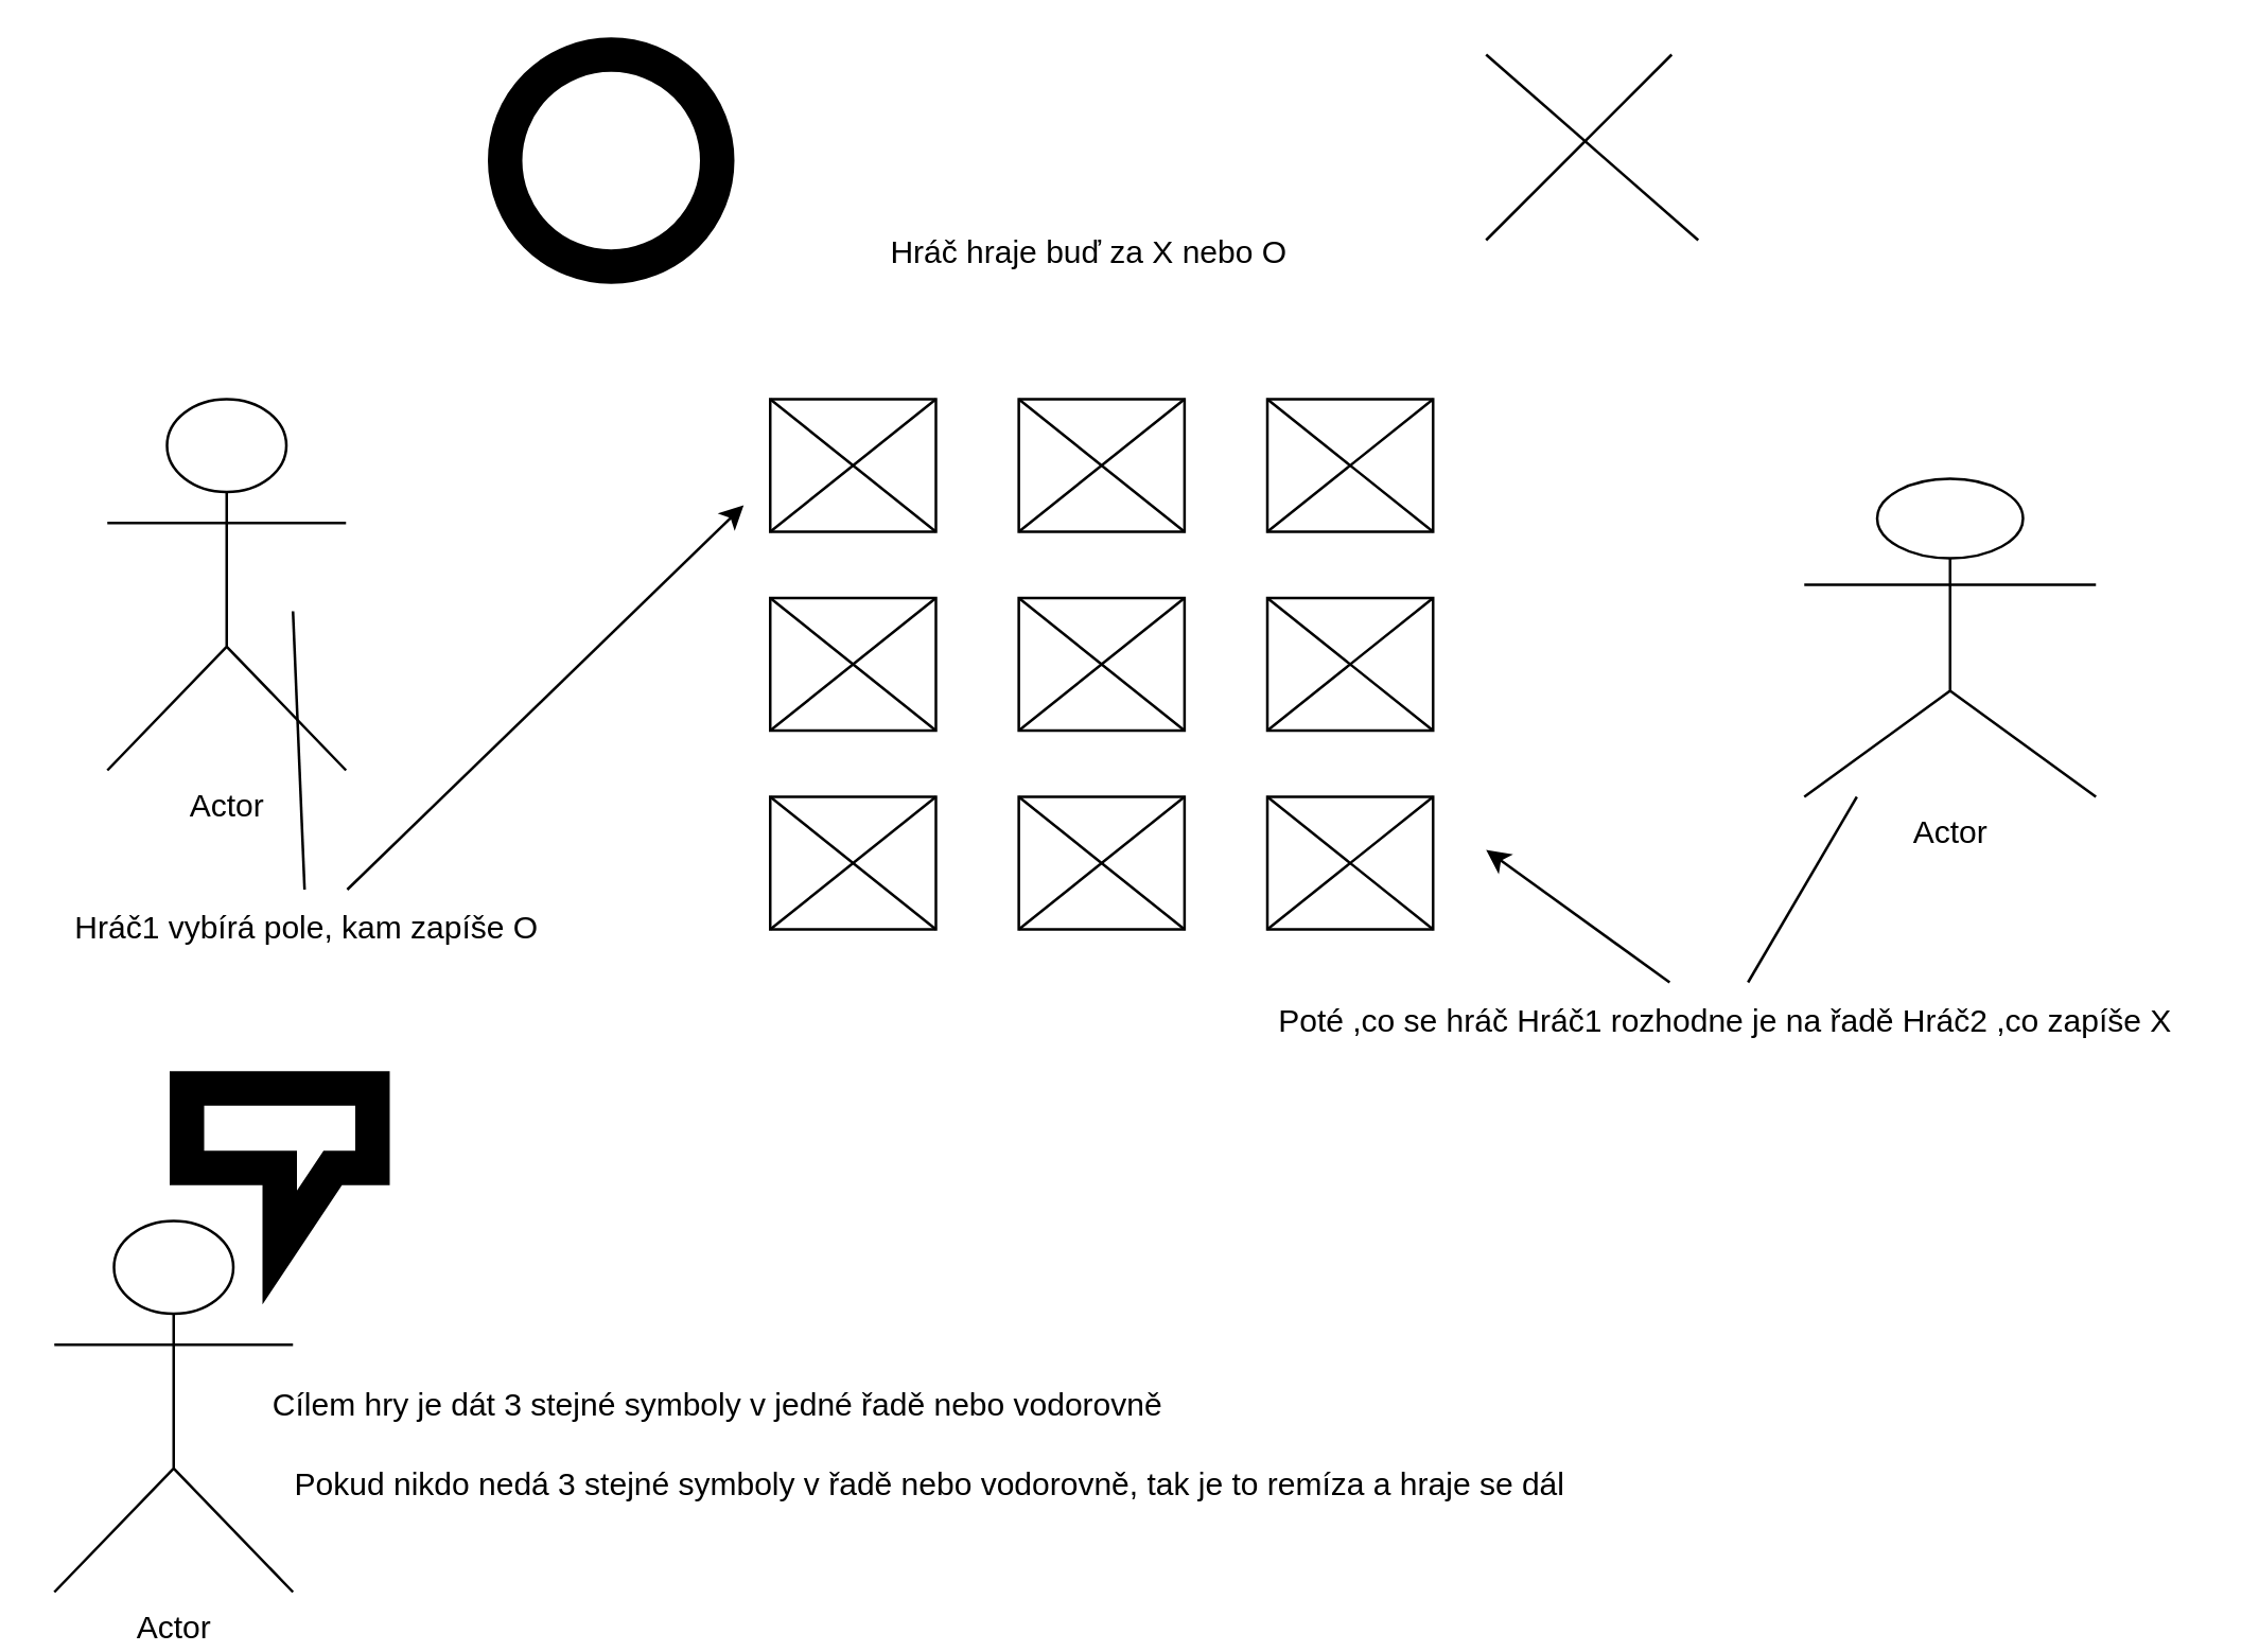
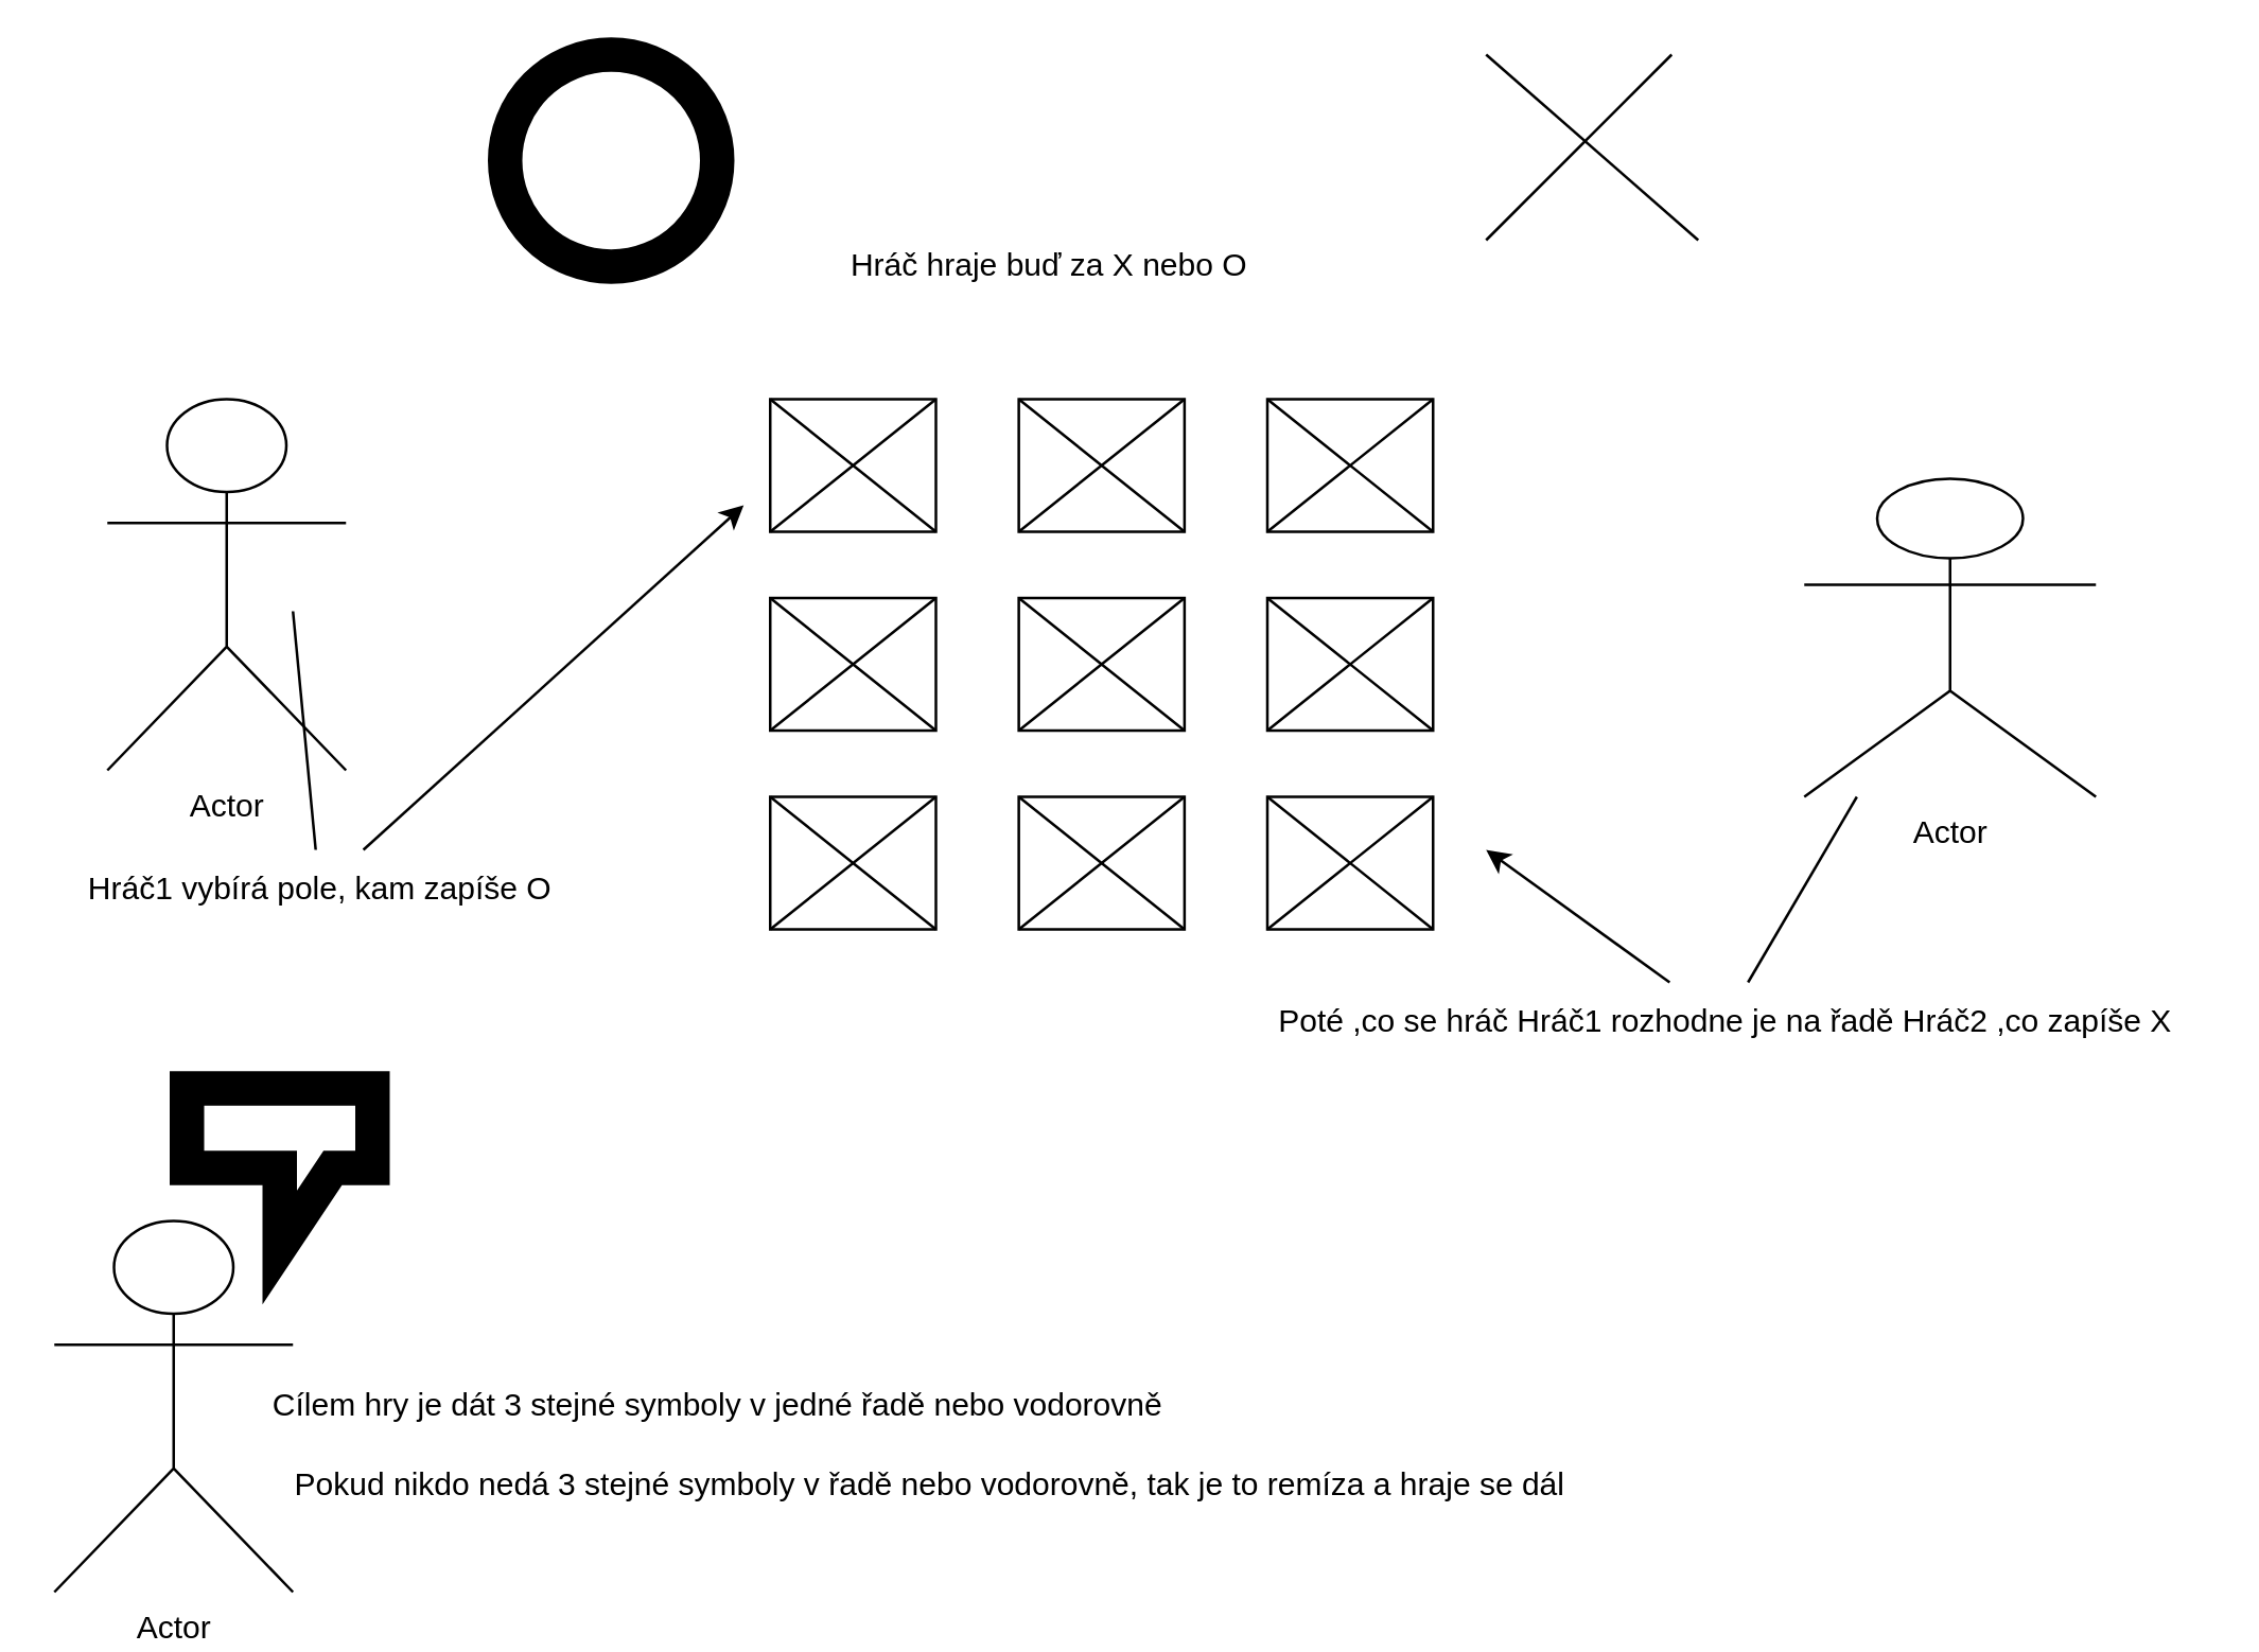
  <mxCell id="0" />
  <mxCell id="1" parent="0" />
  <mxCell id="2" value="Actor" style="shape=umlActor;verticalLabelPosition=bottom;verticalAlign=top;html=1;outlineConnect=0;fillColor=none;" vertex="1" parent="1"><mxGeometry x="40" y="150" width="90" height="140" as="geometry" /></mxCell>
  <mxCell id="3" value="Actor" style="shape=umlActor;verticalLabelPosition=bottom;verticalAlign=top;html=1;outlineConnect=0;fillColor=none;" vertex="1" parent="1"><mxGeometry x="680" y="180" width="110" height="120" as="geometry" /></mxCell>
  <mxCell id="4" value="" style="verticalLabelPosition=bottom;verticalAlign=top;html=1;shadow=0;dashed=0;strokeWidth=1;shape=mxgraph.ios.iIconGrid;gridSize=3,3;" vertex="1" parent="1"><mxGeometry x="290" y="150" width="250" height="200" as="geometry" /></mxCell>
  <mxCell id="5" value="" style="edgeStyle=none;orthogonalLoop=1;jettySize=auto;html=1;startArrow=none;" edge="1" parent="1" source="10"><mxGeometry width="100" relative="1" as="geometry"><mxPoint x="110" y="230" as="sourcePoint" /><mxPoint x="280" y="190" as="targetPoint" /><Array as="points" /></mxGeometry></mxCell>
  <mxCell id="6" value="" style="edgeStyle=none;orthogonalLoop=1;jettySize=auto;html=1;startArrow=none;" edge="1" parent="1" source="12"><mxGeometry width="100" relative="1" as="geometry"><mxPoint x="620" y="390" as="sourcePoint" /><mxPoint x="560" y="320" as="targetPoint" /><Array as="points" /></mxGeometry></mxCell>
- <mxCell id="7" value="Hráč hraje buď za X nebo O" style="text;html=1;align=center;verticalAlign=middle;resizable=0;points=[];autosize=1;strokeColor=none;fillColor=none;" vertex="1" parent="1"><mxGeometry x="325" y="80" width="170" height="30" as="geometry" /></mxCell>
+ <mxCell id="7" value="Hráč hraje buď za X nebo O" style="text;html=1;align=center;verticalAlign=middle;resizable=0;points=[];autosize=1;strokeColor=none;fillColor=none;" vertex="1" parent="1"><mxGeometry x="310" y="85" width="170" height="30" as="geometry" /></mxCell>
  <mxCell id="8" value="Cílem hry je dát 3 stejné symboly v jedné řadě nebo vodorovně" style="text;html=1;align=center;verticalAlign=middle;resizable=0;points=[];autosize=1;strokeColor=none;fillColor=none;strokeWidth=13;perimeterSpacing=7;" vertex="1" parent="1"><mxGeometry x="90" y="515" width="360" height="30" as="geometry" /></mxCell>
  <mxCell id="9" value="" style="edgeStyle=none;orthogonalLoop=1;jettySize=auto;html=1;endArrow=none;" edge="1" parent="1" target="10"><mxGeometry width="100" relative="1" as="geometry"><mxPoint x="110" y="230" as="sourcePoint" /><mxPoint x="280" y="190" as="targetPoint" /><Array as="points" /></mxGeometry></mxCell>
- <mxCell id="10" value="Hráč1 vybírá pole, kam zapíše O" style="text;html=1;align=center;verticalAlign=middle;resizable=0;points=[];autosize=1;strokeColor=none;fillColor=none;" vertex="1" parent="1"><mxGeometry x="15" y="335" width="200" height="30" as="geometry" /></mxCell>
+ <mxCell id="10" value="Hráč1 vybírá pole, kam zapíše O" style="text;html=1;align=center;verticalAlign=middle;resizable=0;points=[];autosize=1;strokeColor=none;fillColor=none;" vertex="1" parent="1"><mxGeometry x="20" y="320" width="200" height="30" as="geometry" /></mxCell>
  <mxCell id="11" value="" style="edgeStyle=none;orthogonalLoop=1;jettySize=auto;html=1;endArrow=none;" edge="1" parent="1" source="3" target="12"><mxGeometry width="100" relative="1" as="geometry"><mxPoint x="680" y="265.143" as="sourcePoint" /><mxPoint x="560" y="320" as="targetPoint" /><Array as="points" /></mxGeometry></mxCell>
  <mxCell id="12" value="Poté ,co se hráč Hráč1 rozhodne je na řadě Hráč2 ,co zapíše X" style="text;html=1;align=center;verticalAlign=middle;resizable=0;points=[];autosize=1;strokeColor=none;fillColor=none;" vertex="1" parent="1"><mxGeometry x="470" y="370" width="360" height="30" as="geometry" /></mxCell>
  <mxCell id="13" value="Actor" style="shape=umlActor;verticalLabelPosition=bottom;verticalAlign=top;html=1;outlineConnect=0;fillColor=none;" vertex="1" parent="1"><mxGeometry x="20" y="460" width="90" height="140" as="geometry" /></mxCell>
  <mxCell id="14" value="Pokud nikdo nedá 3 stejné symboly v řadě nebo vodorovně, tak je to remíza a hraje se dál" style="text;html=1;align=center;verticalAlign=middle;resizable=0;points=[];autosize=1;strokeColor=none;fillColor=none;" vertex="1" parent="1"><mxGeometry x="100" y="545" width="500" height="30" as="geometry" /></mxCell>
  <mxCell id="15" value="" style="ellipse;whiteSpace=wrap;html=1;strokeWidth=13;fillColor=none;" vertex="1" parent="1"><mxGeometry x="190" y="20" width="80" height="80" as="geometry" /></mxCell>
  <mxCell id="16" value="" style="endArrow=none;html=1;" edge="1" parent="1"><mxGeometry width="50" height="50" relative="1" as="geometry"><mxPoint x="560" y="90" as="sourcePoint" /><mxPoint x="630" y="20" as="targetPoint" /></mxGeometry></mxCell>
  <mxCell id="17" value="" style="endArrow=none;html=1;" edge="1" parent="1"><mxGeometry width="50" height="50" relative="1" as="geometry"><mxPoint x="560" y="20" as="sourcePoint" /><mxPoint x="640" y="90" as="targetPoint" /></mxGeometry></mxCell>
  <mxCell id="18" value="" style="shape=callout;whiteSpace=wrap;html=1;perimeter=calloutPerimeter;strokeWidth=13;fillColor=none;" vertex="1" parent="1"><mxGeometry x="70" y="410" width="70" height="60" as="geometry" /></mxCell>
